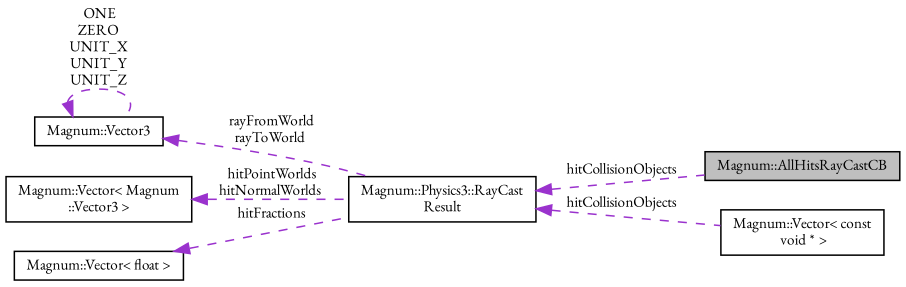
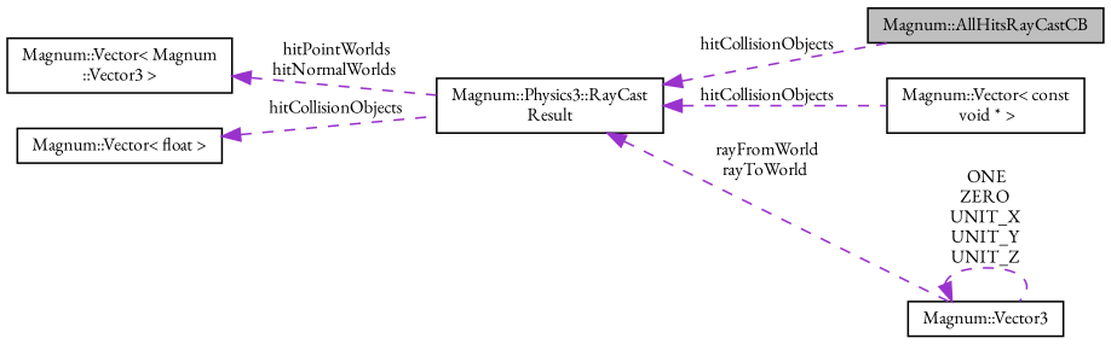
  digraph {
    fontname="EB Garamond"
    rankdir=LR
    node [color=black fillcolor=white fontname="EB Garamond" fontsize=10 shape=record style=filled]
    edge [color=darkorchid3 dir=back fontname="EB Garamond" fontsize=10 labelfontname=Helvetica labelfontsize=10 style=dashed]
    n1 [fillcolor=grey75 fontcolor=black height=0.2 label="Magnum::AllHitsRayCastCB" width=0.4]
    n2 [height=0.2 label="Magnum::Physics3::RayCast\lResult" width=0.4]
    n3 [height=0.2 label="Magnum::Vector\< const\l void * \>" width=0.4]
    n4 [height=0.2 label="Magnum::Vector3" width=0.4]
    n5 [height=0.2 label="Magnum::Vector\< Magnum\l::Vector3 \>" width=0.4]
    n6 [height=0.2 label="Magnum::Vector\< float \>" width=0.4]
    n2 -> n1 [label=" hitCollisionObjects"]
    n2 -> n3 [label=" hitCollisionObjects"]
-   n4 -> n2 [label=" rayFromWorld\nrayToWorld"]
+   n2 -> n4 [label=" rayFromWorld\nrayToWorld"]
    n4 -> n4 [label=" ONE\nZERO\nUNIT_X\nUNIT_Y\nUNIT_Z"]
    n5 -> n2 [label=" hitPointWorlds\nhitNormalWorlds"]
-   n6 -> n2 [label=" hitFractions"]
+   n6 -> n2 [label=" hitCollisionObjects"]
  }
